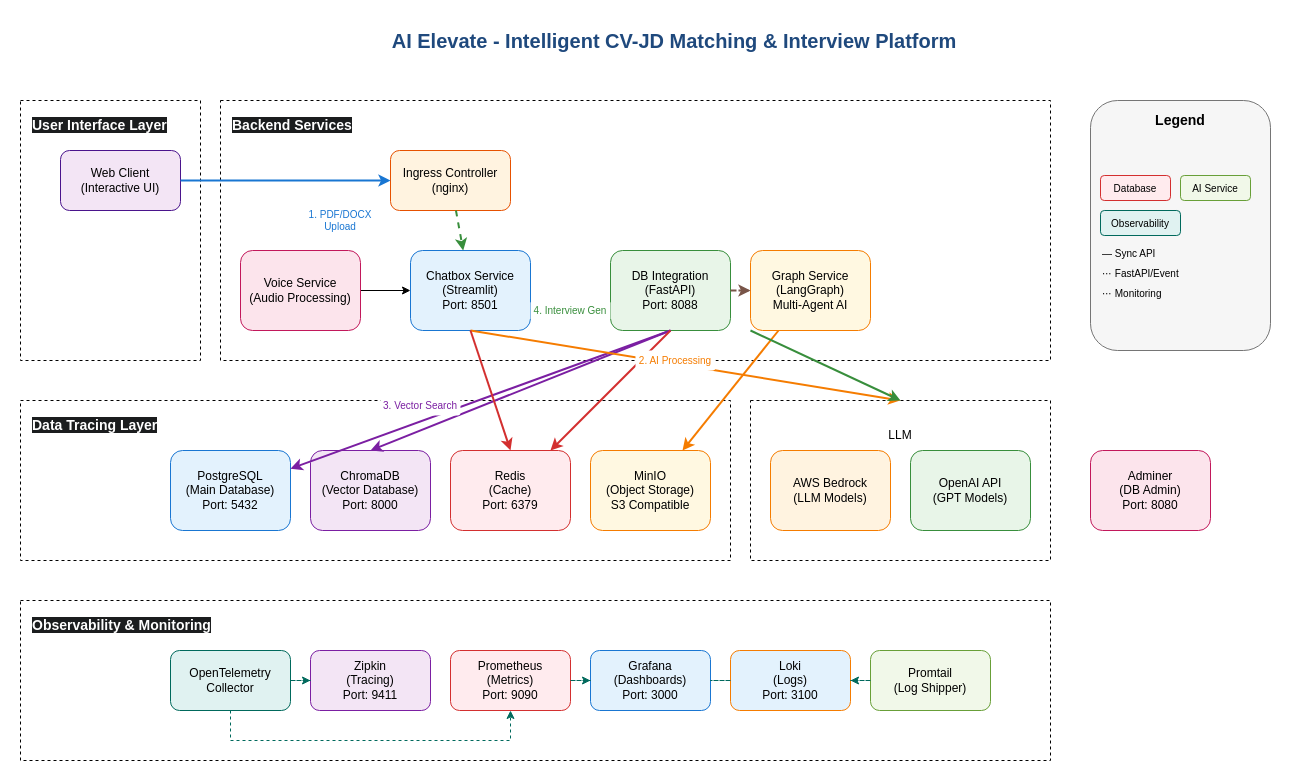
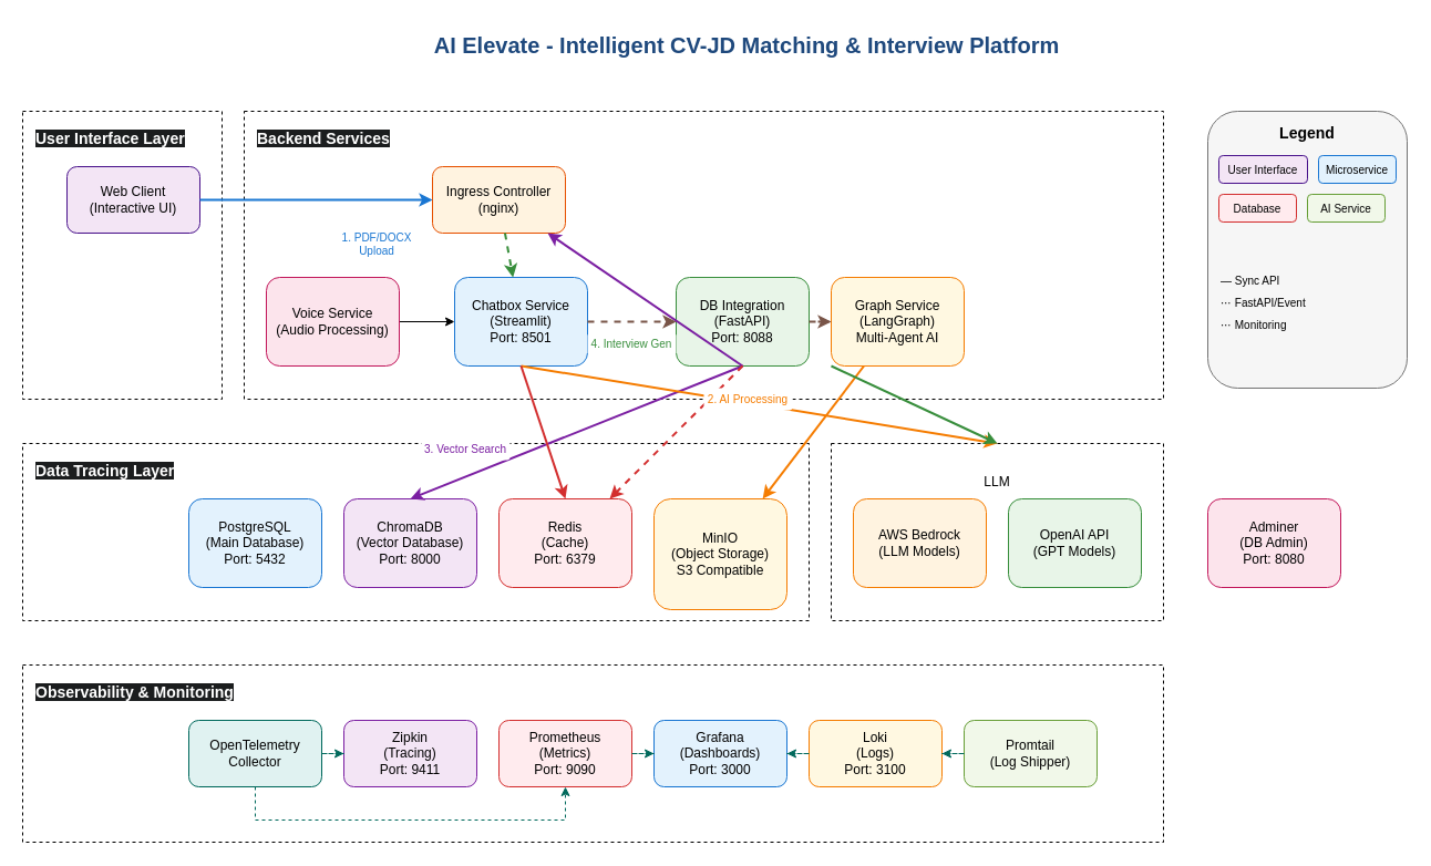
  <mxCell id="0" />
  <mxCell id="1" parent="0" />
  <mxCell id="2" value="" style="rounded=0;whiteSpace=wrap;html=1;dashed=1;" parent="1" vertex="1"><mxGeometry x="220" y="100" width="830" height="260" as="geometry" /></mxCell>
  <mxCell id="3" value="" style="rounded=0;whiteSpace=wrap;html=1;dashed=1;" parent="1" vertex="1"><mxGeometry x="20" y="100" width="180" height="260" as="geometry" /></mxCell>
  <mxCell id="4" value="" style="rounded=0;whiteSpace=wrap;html=1;dashed=1;" parent="1" vertex="1"><mxGeometry x="20" y="400" width="710" height="160" as="geometry" /></mxCell>
  <mxCell id="5" value="" style="rounded=0;whiteSpace=wrap;html=1;dashed=1;" parent="1" vertex="1"><mxGeometry x="20" y="600" width="1030" height="160" as="geometry" /></mxCell>
  <mxCell id="6" value="" style="rounded=0;whiteSpace=wrap;html=1;dashed=1;" parent="1" vertex="1"><mxGeometry x="750" y="400" width="300" height="160" as="geometry" /></mxCell>
  <mxCell id="7" value="AI Elevate - Intelligent CV-JD Matching &amp; Interview Platform" style="text;html=1;strokeColor=none;fillColor=none;align=center;verticalAlign=middle;whiteSpace=wrap;rounded=0;fontSize=20;fontStyle=1;fontColor=#1f497d;" parent="1" vertex="1"><mxGeometry x="374" y="20" width="600" height="40" as="geometry" /></mxCell>
  <mxCell id="8" value="Web Client&#10;(Interactive UI)" style="rounded=1;whiteSpace=wrap;html=1;fillColor=#f3e5f5;strokeColor=#4a148c;" parent="1" vertex="1"><mxGeometry x="60" y="150" width="120" height="60" as="geometry" /></mxCell>
  <mxCell id="9" value="Ingress Controller&#10;(nginx)" style="rounded=1;whiteSpace=wrap;html=1;fillColor=#fff3e0;strokeColor=#e65100;" parent="1" vertex="1"><mxGeometry x="390" y="150" width="120" height="60" as="geometry" /></mxCell>
  <mxCell id="10" value="Chatbox Service&#10;(Streamlit)&#10;Port: 8501" style="rounded=1;whiteSpace=wrap;html=1;fillColor=#e3f2fd;strokeColor=#1976d2;" parent="1" vertex="1"><mxGeometry x="410" y="250" width="120" height="80" as="geometry" /></mxCell>
  <mxCell id="11" value="DB Integration&#10;(FastAPI)&#10;Port: 8088" style="rounded=1;whiteSpace=wrap;html=1;fillColor=#e8f5e8;strokeColor=#388e3c;" parent="1" vertex="1"><mxGeometry x="610" y="250" width="120" height="80" as="geometry" /></mxCell>
  <mxCell id="12" value="Graph Service&#10;(LangGraph)&#10;Multi-Agent AI" style="rounded=1;whiteSpace=wrap;html=1;fillColor=#fff8e1;strokeColor=#f57c00;" parent="1" vertex="1"><mxGeometry x="750" y="250" width="120" height="80" as="geometry" /></mxCell>
  <mxCell id="13" style="edgeStyle=none;html=1;exitX=1;exitY=0.5;exitDx=0;exitDy=0;" edge="1" parent="1" source="14" target="10"><mxGeometry relative="1" as="geometry" /></mxCell>
  <mxCell id="14" value="Voice Service&#10;(Audio Processing)" style="rounded=1;whiteSpace=wrap;html=1;fillColor=#fce4ec;strokeColor=#c2185b;" parent="1" vertex="1"><mxGeometry x="240" y="250" width="120" height="80" as="geometry" /></mxCell>
  <mxCell id="15" value="PostgreSQL&#10;(Main Database)&#10;Port: 5432" style="rounded=1;whiteSpace=wrap;html=1;fillColor=#e3f2fd;strokeColor=#1976d2;" parent="1" vertex="1"><mxGeometry x="170" y="450" width="120" height="80" as="geometry" /></mxCell>
  <mxCell id="16" value="ChromaDB&#10;(Vector Database)&#10;Port: 8000" style="rounded=1;whiteSpace=wrap;html=1;fillColor=#f3e5f5;strokeColor=#7b1fa2;" parent="1" vertex="1"><mxGeometry x="310" y="450" width="120" height="80" as="geometry" /></mxCell>
  <mxCell id="17" value="Redis&#10;(Cache)&#10;Port: 6379" style="rounded=1;whiteSpace=wrap;html=1;fillColor=#ffebee;strokeColor=#d32f2f;" parent="1" vertex="1"><mxGeometry x="450" y="450" width="120" height="80" as="geometry" /></mxCell>
- <mxCell id="18" value="MinIO&#10;(Object Storage)&#10;S3 Compatible" style="rounded=1;whiteSpace=wrap;html=1;fillColor=#fff8e1;strokeColor=#f57c00;" parent="1" vertex="1"><mxGeometry x="590" y="450" width="120" height="80" as="geometry" /></mxCell>
+ <mxCell id="18" value="MinIO&#10;(Object Storage)&#10;S3 Compatible" style="rounded=1;whiteSpace=wrap;html=1;fillColor=#fff8e1;strokeColor=#f57c00;" parent="1" vertex="1"><mxGeometry x="590" y="450" width="120" height="100" as="geometry" /></mxCell>
  <mxCell id="19" value="AWS Bedrock&#10;(LLM Models)" style="rounded=1;whiteSpace=wrap;html=1;fillColor=#fff3e0;strokeColor=#f57c00;" parent="1" vertex="1"><mxGeometry x="770" y="450" width="120" height="80" as="geometry" /></mxCell>
  <mxCell id="20" value="OpenAI API&#10;(GPT Models)" style="rounded=1;whiteSpace=wrap;html=1;fillColor=#e8f5e8;strokeColor=#388e3c;" parent="1" vertex="1"><mxGeometry x="910" y="450" width="120" height="80" as="geometry" /></mxCell>
  <mxCell id="21" value="OpenTelemetry&#10;Collector" style="rounded=1;whiteSpace=wrap;html=1;fillColor=#e0f2f1;strokeColor=#00695c;" parent="1" vertex="1"><mxGeometry x="170" y="650" width="120" height="60" as="geometry" /></mxCell>
  <mxCell id="22" value="Zipkin&#10;(Tracing)&#10;Port: 9411" style="rounded=1;whiteSpace=wrap;html=1;fillColor=#f3e5f5;strokeColor=#7b1fa2;" parent="1" vertex="1"><mxGeometry x="310" y="650" width="120" height="60" as="geometry" /></mxCell>
  <mxCell id="23" value="Prometheus&#10;(Metrics)&#10;Port: 9090" style="rounded=1;whiteSpace=wrap;html=1;fillColor=#ffebee;strokeColor=#d32f2f;" parent="1" vertex="1"><mxGeometry x="450" y="650" width="120" height="60" as="geometry" /></mxCell>
  <mxCell id="24" value="Grafana&#10;(Dashboards)&#10;Port: 3000" style="rounded=1;whiteSpace=wrap;html=1;fillColor=#e3f2fd;strokeColor=#1976d2;" parent="1" vertex="1"><mxGeometry x="590" y="650" width="120" height="60" as="geometry" /></mxCell>
- <mxCell id="25" value="Loki&#10;(Logs)&#10;Port: 3100" style="rounded=1;whiteSpace=wrap;html=1;fillColor=#e3f2fd;strokeColor=#f57c00;" parent="1" vertex="1"><mxGeometry x="730" y="650" width="120" height="60" as="geometry" /></mxCell>
+ <mxCell id="25" value="Loki&#10;(Logs)&#10;Port: 3100" style="rounded=1;whiteSpace=wrap;html=1;fillColor=#fff8e1;strokeColor=#f57c00;" parent="1" vertex="1"><mxGeometry x="730" y="650" width="120" height="60" as="geometry" /></mxCell>
  <mxCell id="26" value="Promtail&#10;(Log Shipper)" style="rounded=1;whiteSpace=wrap;html=1;fillColor=#f1f8e9;strokeColor=#689f38;" parent="1" vertex="1"><mxGeometry x="870" y="650" width="120" height="60" as="geometry" /></mxCell>
  <mxCell id="27" value="Adminer&#10;(DB Admin)&#10;Port: 8080" style="rounded=1;whiteSpace=wrap;html=1;fillColor=#fce4ec;strokeColor=#c2185b;" parent="1" vertex="1"><mxGeometry x="1090" y="450" width="120" height="80" as="geometry" /></mxCell>
  <mxCell id="28" style="edgeStyle=orthogonalEdgeStyle;rounded=0;orthogonalLoop=1;jettySize=auto;html=1;strokeWidth=2;strokeColor=#1976d2;" parent="1" source="8" target="9" edge="1"><mxGeometry relative="1" as="geometry" /></mxCell>
  <mxCell id="29" style="rounded=0;orthogonalLoop=1;jettySize=auto;html=1;strokeWidth=2;strokeColor=#388e3c;dashed=1;" parent="1" source="9" target="10" edge="1"><mxGeometry relative="1" as="geometry" /></mxCell>
- <mxCell id="30" style="rounded=0;orthogonalLoop=1;jettySize=auto;html=1;strokeWidth=2;strokeColor=#7b1fa2;exitX=0.5;exitY=1;exitDx=0;exitDy=0;" parent="1" source="11" target="15" edge="1"><mxGeometry relative="1" as="geometry" /></mxCell>
+ <mxCell id="30" style="rounded=0;orthogonalLoop=1;jettySize=auto;html=1;strokeWidth=2;strokeColor=#7b1fa2;exitX=0.5;exitY=1;exitDx=0;exitDy=0;" parent="1" source="11" target="9" edge="1"><mxGeometry relative="1" as="geometry" /></mxCell>
  <mxCell id="31" style="rounded=0;orthogonalLoop=1;jettySize=auto;html=1;strokeWidth=2;strokeColor=#7b1fa2;entryX=0.5;entryY=0;entryDx=0;entryDy=0;exitX=0.5;exitY=1;exitDx=0;exitDy=0;" parent="1" source="11" target="16" edge="1"><mxGeometry relative="1" as="geometry" /></mxCell>
  <mxCell id="32" style="rounded=0;orthogonalLoop=1;jettySize=auto;html=1;strokeWidth=2;strokeColor=#f57c00;" parent="1" source="12" target="18" edge="1"><mxGeometry relative="1" as="geometry" /></mxCell>
- <mxCell id="33" style="rounded=0;orthogonalLoop=1;jettySize=auto;html=1;strokeWidth=2;strokeColor=#d32f2f;exitX=0.5;exitY=1;exitDx=0;exitDy=0;" parent="1" source="11" target="17" edge="1"><mxGeometry relative="1" as="geometry" /></mxCell>
+ <mxCell id="33" style="rounded=0;orthogonalLoop=1;jettySize=auto;html=1;strokeWidth=2;strokeColor=#d32f2f;exitX=0.5;exitY=1;exitDx=0;exitDy=0;dashed=1;" parent="1" source="11" target="17" edge="1"><mxGeometry relative="1" as="geometry" /></mxCell>
  <mxCell id="34" style="rounded=0;orthogonalLoop=1;jettySize=auto;html=1;strokeWidth=2;strokeColor=#f57c00;entryX=0.5;entryY=0;entryDx=0;entryDy=0;exitX=0.5;exitY=1;exitDx=0;exitDy=0;" parent="1" source="10" target="6" edge="1"><mxGeometry relative="1" as="geometry" /></mxCell>
  <mxCell id="35" style="rounded=0;orthogonalLoop=1;jettySize=auto;html=1;strokeWidth=2;strokeColor=#388e3c;entryX=0.5;entryY=0;entryDx=0;entryDy=0;" parent="1" target="6" edge="1"><mxGeometry relative="1" as="geometry"><mxPoint x="750" y="330" as="sourcePoint" /></mxGeometry></mxCell>
+ <mxCell id="36" style="edgeStyle=orthogonalEdgeStyle;rounded=0;orthogonalLoop=1;jettySize=auto;html=1;strokeWidth=2;strokeColor=#795548;dashed=1;" parent="1" source="10" target="11" edge="1"><mxGeometry relative="1" as="geometry" /></mxCell>
  <mxCell id="37" style="edgeStyle=orthogonalEdgeStyle;rounded=0;orthogonalLoop=1;jettySize=auto;html=1;strokeWidth=2;strokeColor=#795548;dashed=1;" parent="1" source="11" target="12" edge="1"><mxGeometry relative="1" as="geometry" /></mxCell>
  <mxCell id="38" style="edgeStyle=orthogonalEdgeStyle;rounded=0;orthogonalLoop=1;jettySize=auto;html=1;strokeWidth=1;strokeColor=#00695c;dashed=1;" parent="1" source="21" target="22" edge="1"><mxGeometry relative="1" as="geometry" /></mxCell>
  <mxCell id="39" style="edgeStyle=orthogonalEdgeStyle;rounded=0;orthogonalLoop=1;jettySize=auto;html=1;strokeWidth=1;strokeColor=#00695c;dashed=1;" parent="1" source="21" target="23" edge="1"><mxGeometry relative="1" as="geometry"><Array as="points"><mxPoint x="230" y="740" /><mxPoint x="510" y="740" /></Array></mxGeometry></mxCell>
  <mxCell id="40" style="edgeStyle=orthogonalEdgeStyle;rounded=0;orthogonalLoop=1;jettySize=auto;html=1;strokeWidth=1;strokeColor=#00695c;dashed=1;" parent="1" source="23" target="24" edge="1"><mxGeometry relative="1" as="geometry" /></mxCell>
- <mxCell id="41" style="edgeStyle=orthogonalEdgeStyle;rounded=0;orthogonalLoop=1;jettySize=auto;html=1;strokeWidth=1;strokeColor=#00695c;dashed=1;endArrow=none;" parent="1" source="25" target="24" edge="1"><mxGeometry relative="1" as="geometry" /></mxCell>
+ <mxCell id="41" style="edgeStyle=orthogonalEdgeStyle;rounded=0;orthogonalLoop=1;jettySize=auto;html=1;strokeWidth=1;strokeColor=#00695c;dashed=1;" parent="1" source="25" target="24" edge="1"><mxGeometry relative="1" as="geometry" /></mxCell>
  <mxCell id="42" style="edgeStyle=orthogonalEdgeStyle;rounded=0;orthogonalLoop=1;jettySize=auto;html=1;strokeWidth=1;strokeColor=#00695c;dashed=1;" parent="1" source="26" target="25" edge="1"><mxGeometry relative="1" as="geometry" /></mxCell>
  <mxCell id="43" value="" style="rounded=1;whiteSpace=wrap;html=1;fillColor=#f5f5f5;strokeColor=#666666;opacity=90;" parent="1" vertex="1"><mxGeometry x="1090" y="100" width="180" height="250" as="geometry" /></mxCell>
  <mxCell id="44" value="Legend" style="text;html=1;strokeColor=none;fillColor=none;align=center;verticalAlign=middle;whiteSpace=wrap;rounded=0;fontSize=14;fontStyle=1;" parent="1" vertex="1"><mxGeometry x="1140" y="110" width="80" height="20" as="geometry" /></mxCell>
+ <mxCell id="45" value="User Interface" style="rounded=1;whiteSpace=wrap;html=1;fillColor=#f3e5f5;strokeColor=#4a148c;fontSize=10;" parent="1" vertex="1"><mxGeometry x="1100" y="140" width="80" height="25" as="geometry" /></mxCell>
+ <mxCell id="46" value="Microservice" style="rounded=1;whiteSpace=wrap;html=1;fillColor=#e3f2fd;strokeColor=#1976d2;fontSize=10;" parent="1" vertex="1"><mxGeometry x="1190" y="140" width="70" height="25" as="geometry" /></mxCell>
  <mxCell id="47" value="Database" style="rounded=1;whiteSpace=wrap;html=1;fillColor=#ffebee;strokeColor=#d32f2f;fontSize=10;" parent="1" vertex="1"><mxGeometry x="1100" y="175" width="70" height="25" as="geometry" /></mxCell>
  <mxCell id="48" value="AI Service" style="rounded=1;whiteSpace=wrap;html=1;fillColor=#f1f8e9;strokeColor=#689f38;fontSize=10;" parent="1" vertex="1"><mxGeometry x="1180" y="175" width="70" height="25" as="geometry" /></mxCell>
- <mxCell id="49" value="Observability" style="rounded=1;whiteSpace=wrap;html=1;fillColor=#e0f2f1;strokeColor=#00695c;fontSize=10;" parent="1" vertex="1"><mxGeometry x="1100" y="210" width="80" height="25" as="geometry" /></mxCell>
  <mxCell id="50" value="— Sync API" style="text;html=1;strokeColor=none;fillColor=none;align=left;verticalAlign=middle;whiteSpace=wrap;rounded=0;fontSize=10;" parent="1" vertex="1"><mxGeometry x="1100" y="245" width="100" height="15" as="geometry" /></mxCell>
  <mxCell id="51" value="⋯ FastAPI/Event" style="text;html=1;strokeColor=none;fillColor=none;align=left;verticalAlign=middle;whiteSpace=wrap;rounded=0;fontSize=10;" parent="1" vertex="1"><mxGeometry x="1100" y="265" width="100" height="15" as="geometry" /></mxCell>
  <mxCell id="52" value="⋯ Monitoring" style="text;html=1;strokeColor=none;fillColor=none;align=left;verticalAlign=middle;whiteSpace=wrap;rounded=0;fontSize=10;" parent="1" vertex="1"><mxGeometry x="1100" y="285" width="100" height="15" as="geometry" /></mxCell>
  <mxCell id="53" value="1. PDF/DOCX Upload" style="text;html=1;strokeColor=none;fillColor=#fff;align=center;verticalAlign=middle;whiteSpace=wrap;rounded=1;fontSize=10;fontColor=#1976d2;" parent="1" vertex="1"><mxGeometry x="300" y="200" width="80" height="40" as="geometry" /></mxCell>
  <mxCell id="54" value="2. AI Processing" style="text;html=1;strokeColor=none;fillColor=#fff;align=center;verticalAlign=middle;whiteSpace=wrap;rounded=1;fontSize=10;fontColor=#f57c00;" parent="1" vertex="1"><mxGeometry x="635" y="350" width="80" height="20" as="geometry" /></mxCell>
  <mxCell id="55" value="3. Vector Search" style="text;html=1;strokeColor=none;fillColor=#fff;align=center;verticalAlign=middle;whiteSpace=wrap;rounded=1;fontSize=10;fontColor=#7b1fa2;" parent="1" vertex="1"><mxGeometry x="380" y="395" width="80" height="20" as="geometry" /></mxCell>
  <mxCell id="56" value="4. Interview Gen" style="text;html=1;strokeColor=none;fillColor=#fff;align=center;verticalAlign=middle;whiteSpace=wrap;rounded=1;fontSize=10;fontColor=#388e3c;" parent="1" vertex="1"><mxGeometry x="530" y="300" width="80" height="20" as="geometry" /></mxCell>
  <mxCell id="57" value="LLM" style="text;html=1;align=center;verticalAlign=middle;whiteSpace=wrap;rounded=0;" parent="1" vertex="1"><mxGeometry x="870" y="420" width="60" height="30" as="geometry" /></mxCell>
  <mxCell id="58" value="&lt;span style=&quot;color: rgb(255, 255, 255); font-family: Helvetica; font-size: 14px; font-style: normal; font-variant-ligatures: normal; font-variant-caps: normal; font-weight: 700; letter-spacing: normal; orphans: 2; text-align: center; text-indent: 0px; text-transform: none; widows: 2; word-spacing: 0px; -webkit-text-stroke-width: 0px; white-space: normal; background-color: rgb(27, 29, 30); text-decoration-thickness: initial; text-decoration-style: initial; text-decoration-color: initial; display: inline !important; float: none;&quot;&gt;Observability &amp;amp; Monitoring&lt;/span&gt;" style="text;whiteSpace=wrap;html=1;fillColor=none;" parent="1" vertex="1"><mxGeometry x="30" y="610" width="210" height="30" as="geometry" /></mxCell>
  <mxCell id="59" value="&lt;span style=&quot;color: rgb(255, 255, 255); font-family: Helvetica; font-size: 14px; font-style: normal; font-variant-ligatures: normal; font-variant-caps: normal; font-weight: 700; letter-spacing: normal; orphans: 2; text-align: center; text-indent: 0px; text-transform: none; widows: 2; word-spacing: 0px; -webkit-text-stroke-width: 0px; white-space: normal; background-color: rgb(27, 29, 30); text-decoration-thickness: initial; text-decoration-style: initial; text-decoration-color: initial; display: inline !important; float: none;&quot;&gt;Data Tracing Layer&lt;/span&gt;" style="text;whiteSpace=wrap;html=1;" parent="1" vertex="1"><mxGeometry x="30" y="410" width="160" height="40" as="geometry" /></mxCell>
  <mxCell id="60" value="&lt;span style=&quot;color: rgb(255, 255, 255); font-family: Helvetica; font-size: 14px; font-style: normal; font-variant-ligatures: normal; font-variant-caps: normal; font-weight: 700; letter-spacing: normal; orphans: 2; text-align: center; text-indent: 0px; text-transform: none; widows: 2; word-spacing: 0px; -webkit-text-stroke-width: 0px; white-space: normal; background-color: rgb(27, 29, 30); text-decoration-thickness: initial; text-decoration-style: initial; text-decoration-color: initial; display: inline !important; float: none;&quot;&gt;User Interface Layer&lt;/span&gt;" style="text;whiteSpace=wrap;html=1;" parent="1" vertex="1"><mxGeometry x="30" y="110" width="170" height="40" as="geometry" /></mxCell>
  <mxCell id="61" value="&lt;span style=&quot;color: rgb(255, 255, 255); font-family: Helvetica; font-size: 14px; font-style: normal; font-variant-ligatures: normal; font-variant-caps: normal; font-weight: 700; letter-spacing: normal; orphans: 2; text-align: center; text-indent: 0px; text-transform: none; widows: 2; word-spacing: 0px; -webkit-text-stroke-width: 0px; white-space: normal; background-color: rgb(27, 29, 30); text-decoration-thickness: initial; text-decoration-style: initial; text-decoration-color: initial; float: none; display: inline !important;&quot;&gt;Backend Services&lt;/span&gt;" style="text;whiteSpace=wrap;html=1;" parent="1" vertex="1"><mxGeometry x="230" y="110" width="170" height="40" as="geometry" /></mxCell>
  <mxCell id="62" style="rounded=0;orthogonalLoop=1;jettySize=auto;html=1;strokeWidth=2;strokeColor=#d32f2f;exitX=0.5;exitY=1;exitDx=0;exitDy=0;entryX=0.5;entryY=0;entryDx=0;entryDy=0;" edge="1" parent="1" source="10" target="17"><mxGeometry relative="1" as="geometry"><mxPoint x="620" y="340" as="sourcePoint" /><mxPoint x="545" y="460" as="targetPoint" /></mxGeometry></mxCell>
